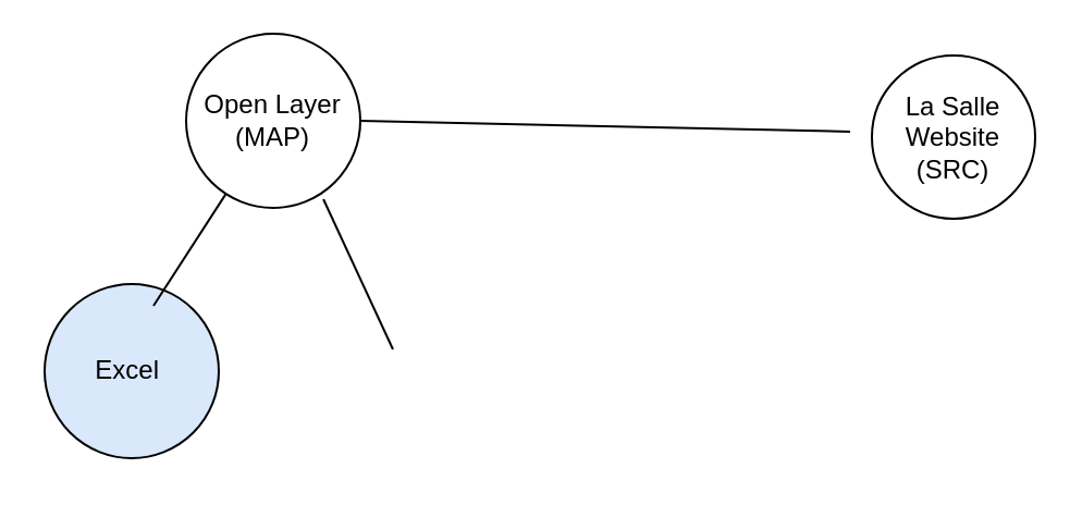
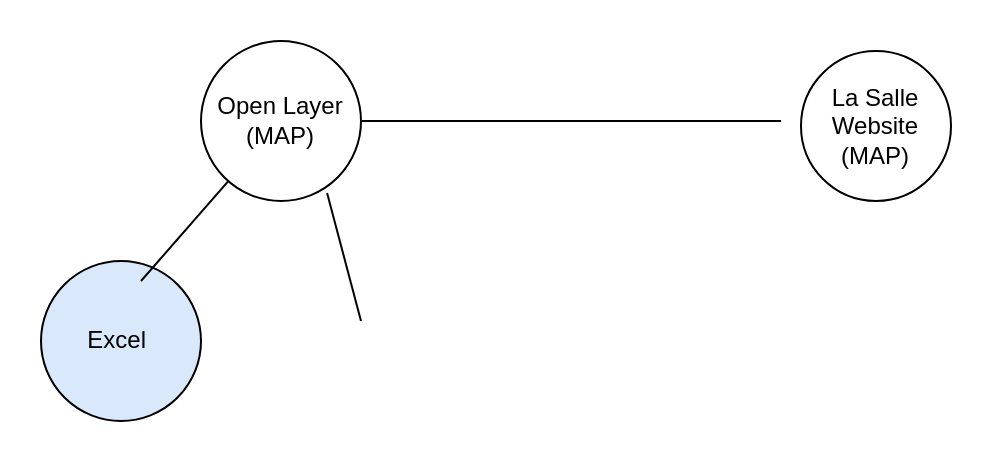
  <mxCell id="0" />
  <mxCell id="1" parent="0" />
- <mxCell id="2" value="Open Layer (MAP)" style="ellipse;whiteSpace=wrap;html=1;aspect=fixed;" vertex="1" parent="1"><mxGeometry x="85" y="15" width="80" height="80" as="geometry" /></mxCell>
+ <mxCell id="2" value="Open Layer (MAP)" style="ellipse;whiteSpace=wrap;html=1;aspect=fixed;" vertex="1" parent="1"><mxGeometry x="100" y="20" width="80" height="80" as="geometry" /></mxCell>
  <mxCell id="3" value="" style="endArrow=none;html=1;rounded=0;exitX=1;exitY=0.5;exitDx=0;exitDy=0;" edge="1" parent="1" source="2"><mxGeometry width="50" height="50" relative="1" as="geometry"><mxPoint x="190" y="60" as="sourcePoint" /><mxPoint x="390" y="60" as="targetPoint" /></mxGeometry></mxCell>
- <mxCell id="4" value="La Salle Website (SRC)" style="ellipse;whiteSpace=wrap;html=1;aspect=fixed;" vertex="1" parent="1"><mxGeometry x="400" y="25" width="75" height="75" as="geometry" /></mxCell>
+ <mxCell id="4" value="La Salle Website (MAP)" style="ellipse;whiteSpace=wrap;html=1;aspect=fixed;" vertex="1" parent="1"><mxGeometry x="400" y="25" width="75" height="75" as="geometry" /></mxCell>
  <mxCell id="5" value="Excel&amp;nbsp;" style="ellipse;whiteSpace=wrap;html=1;aspect=fixed;fillColor=#dae8fc;" vertex="1" parent="1"><mxGeometry x="20" y="130" width="80" height="80" as="geometry" /></mxCell>
  <mxCell id="6" value="" style="endArrow=none;html=1;rounded=0;" edge="1" parent="1" target="2"><mxGeometry width="50" height="50" relative="1" as="geometry"><mxPoint x="70" y="140" as="sourcePoint" /><mxPoint x="100" y="110" as="targetPoint" /></mxGeometry></mxCell>
  <mxCell id="7" value="" style="endArrow=none;html=1;rounded=0;exitX=0.788;exitY=0.95;exitDx=0;exitDy=0;exitPerimeter=0;" edge="1" parent="1" source="2"><mxGeometry width="50" height="50" relative="1" as="geometry"><mxPoint x="370" y="220" as="sourcePoint" /><mxPoint x="180" y="160" as="targetPoint" /></mxGeometry></mxCell>
